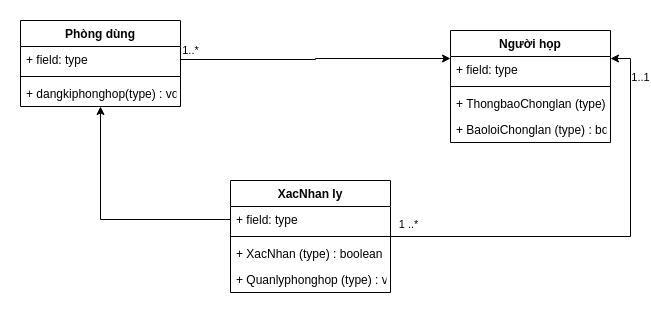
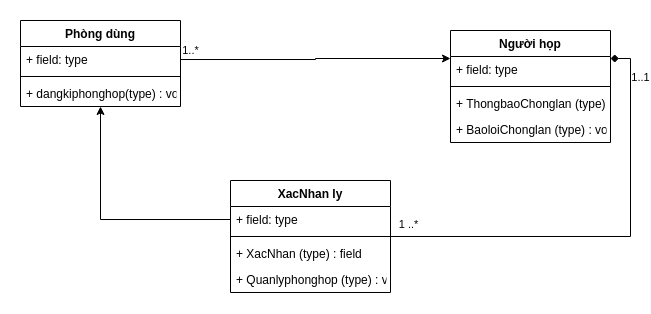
  <mxCell id="0" />
  <mxCell id="1" parent="0" />
  <mxCell id="2" value="Phòng dùng" style="swimlane;fontStyle=1;align=center;verticalAlign=top;childLayout=stackLayout;horizontal=1;startSize=26;horizontalStack=0;resizeParent=1;resizeParentMax=0;resizeLast=0;collapsible=1;marginBottom=0;swimlaneFillColor=#ffffff;" vertex="1" parent="1"><mxGeometry x="20" y="20" width="160" height="86" as="geometry" /></mxCell>
  <mxCell id="3" value="+ field: type" style="text;strokeColor=none;fillColor=none;align=left;verticalAlign=top;spacingLeft=4;spacingRight=4;overflow=hidden;rotatable=0;points=[[0,0.5],[1,0.5]];portConstraint=eastwest;" vertex="1" parent="2"><mxGeometry y="26" width="160" height="26" as="geometry" /></mxCell>
  <mxCell id="4" value="" style="line;strokeWidth=1;fillColor=none;align=left;verticalAlign=middle;spacingTop=-1;spacingLeft=3;spacingRight=3;rotatable=0;labelPosition=right;points=[];portConstraint=eastwest;" vertex="1" parent="2"><mxGeometry y="52" width="160" height="8" as="geometry" /></mxCell>
  <mxCell id="5" value="+ dangkiphonghop(type) : void" style="text;strokeColor=none;fillColor=none;align=left;verticalAlign=top;spacingLeft=4;spacingRight=4;overflow=hidden;rotatable=0;points=[[0,0.5],[1,0.5]];portConstraint=eastwest;" vertex="1" parent="2"><mxGeometry y="60" width="160" height="26" as="geometry" /></mxCell>
  <mxCell id="6" value="Người họp&#10;" style="swimlane;fontStyle=1;align=center;verticalAlign=top;childLayout=stackLayout;horizontal=1;startSize=26;horizontalStack=0;resizeParent=1;resizeParentMax=0;resizeLast=0;collapsible=1;marginBottom=0;swimlaneFillColor=#ffffff;" vertex="1" parent="1"><mxGeometry x="450" y="30" width="160" height="112" as="geometry" /></mxCell>
  <mxCell id="7" value="+ field: type" style="text;strokeColor=none;fillColor=none;align=left;verticalAlign=top;spacingLeft=4;spacingRight=4;overflow=hidden;rotatable=0;points=[[0,0.5],[1,0.5]];portConstraint=eastwest;" vertex="1" parent="6"><mxGeometry y="26" width="160" height="26" as="geometry" /></mxCell>
  <mxCell id="8" value="" style="line;strokeWidth=1;fillColor=none;align=left;verticalAlign=middle;spacingTop=-1;spacingLeft=3;spacingRight=3;rotatable=0;labelPosition=right;points=[];portConstraint=eastwest;" vertex="1" parent="6"><mxGeometry y="52" width="160" height="8" as="geometry" /></mxCell>
  <mxCell id="9" value="+ ThongbaoChonglan (type) : void&#10;" style="text;strokeColor=none;fillColor=none;align=left;verticalAlign=top;spacingLeft=4;spacingRight=4;overflow=hidden;rotatable=0;points=[[0,0.5],[1,0.5]];portConstraint=eastwest;" vertex="1" parent="6"><mxGeometry y="60" width="160" height="26" as="geometry" /></mxCell>
- <mxCell id="10" value="+ BaoloiChonglan (type) : boolean&#10;" style="text;strokeColor=none;fillColor=none;align=left;verticalAlign=top;spacingLeft=4;spacingRight=4;overflow=hidden;rotatable=0;points=[[0,0.5],[1,0.5]];portConstraint=eastwest;" vertex="1" parent="6"><mxGeometry y="86" width="160" height="26" as="geometry" /></mxCell>
+ <mxCell id="10" value="+ BaoloiChonglan (type) : void&#10;" style="text;strokeColor=none;fillColor=none;align=left;verticalAlign=top;spacingLeft=4;spacingRight=4;overflow=hidden;rotatable=0;points=[[0,0.5],[1,0.5]];portConstraint=eastwest;" vertex="1" parent="6"><mxGeometry y="86" width="160" height="26" as="geometry" /></mxCell>
  <mxCell id="11" value="XacNhan ly" style="swimlane;fontStyle=1;align=center;verticalAlign=top;childLayout=stackLayout;horizontal=1;startSize=26;horizontalStack=0;resizeParent=1;resizeParentMax=0;resizeLast=0;collapsible=1;marginBottom=0;swimlaneFillColor=#ffffff;" vertex="1" parent="1"><mxGeometry x="230" y="180" width="160" height="112" as="geometry" /></mxCell>
  <mxCell id="12" value="+ field: type" style="text;strokeColor=none;fillColor=none;align=left;verticalAlign=top;spacingLeft=4;spacingRight=4;overflow=hidden;rotatable=0;points=[[0,0.5],[1,0.5]];portConstraint=eastwest;" vertex="1" parent="11"><mxGeometry y="26" width="160" height="26" as="geometry" /></mxCell>
  <mxCell id="13" value="" style="line;strokeWidth=1;fillColor=none;align=left;verticalAlign=middle;spacingTop=-1;spacingLeft=3;spacingRight=3;rotatable=0;labelPosition=right;points=[];portConstraint=eastwest;" vertex="1" parent="11"><mxGeometry y="52" width="160" height="8" as="geometry" /></mxCell>
- <mxCell id="14" value="+ XacNhan (type) : boolean" style="text;strokeColor=none;fillColor=none;align=left;verticalAlign=top;spacingLeft=4;spacingRight=4;overflow=hidden;rotatable=0;points=[[0,0.5],[1,0.5]];portConstraint=eastwest;" vertex="1" parent="11"><mxGeometry y="60" width="160" height="26" as="geometry" /></mxCell>
+ <mxCell id="14" value="+ XacNhan (type) : field" style="text;strokeColor=none;fillColor=none;align=left;verticalAlign=top;spacingLeft=4;spacingRight=4;overflow=hidden;rotatable=0;points=[[0,0.5],[1,0.5]];portConstraint=eastwest;" vertex="1" parent="11"><mxGeometry y="60" width="160" height="26" as="geometry" /></mxCell>
  <mxCell id="15" value="+ Quanlyphonghop (type) : void" style="text;strokeColor=none;fillColor=none;align=left;verticalAlign=top;spacingLeft=4;spacingRight=4;overflow=hidden;rotatable=0;points=[[0,0.5],[1,0.5]];portConstraint=eastwest;" vertex="1" parent="11"><mxGeometry y="86" width="160" height="26" as="geometry" /></mxCell>
  <mxCell id="16" value="1..*" style="edgeStyle=orthogonalEdgeStyle;rounded=0;orthogonalLoop=1;jettySize=auto;html=1;entryX=0;entryY=0.25;entryDx=0;entryDy=0;" edge="1" parent="1" source="3" target="6"><mxGeometry x="0.004" y="125" relative="1" as="geometry"><mxPoint x="-125" y="117" as="offset" /></mxGeometry></mxCell>
- <mxCell id="17" value="1..1" style="edgeStyle=orthogonalEdgeStyle;rounded=0;orthogonalLoop=1;jettySize=auto;html=1;entryX=1;entryY=0.25;entryDx=0;entryDy=0;strokeColor=#000000;labelBorderColor=none;" edge="1" parent="1" source="11" target="6"><mxGeometry x="0.822" y="-10" relative="1" as="geometry"><mxPoint as="offset" /></mxGeometry></mxCell>
+ <mxCell id="17" value="1..1" style="edgeStyle=orthogonalEdgeStyle;rounded=0;orthogonalLoop=1;jettySize=auto;html=1;entryX=1;entryY=0.25;entryDx=0;entryDy=0;strokeColor=#000000;labelBorderColor=none;endArrow=diamond;" edge="1" parent="1" source="11" target="6"><mxGeometry x="0.822" y="-10" relative="1" as="geometry"><mxPoint as="offset" /></mxGeometry></mxCell>
  <mxCell id="18" value="1 ..*" style="edgeLabel;html=1;align=center;verticalAlign=middle;resizable=0;points=[];" vertex="1" connectable="0" parent="17"><mxGeometry x="0.073" y="4" relative="1" as="geometry"><mxPoint x="-218" y="-9" as="offset" /></mxGeometry></mxCell>
  <mxCell id="19" style="edgeStyle=orthogonalEdgeStyle;rounded=0;orthogonalLoop=1;jettySize=auto;html=1;strokeColor=#000000;" edge="1" parent="1" source="12" target="2"><mxGeometry relative="1" as="geometry" /></mxCell>
